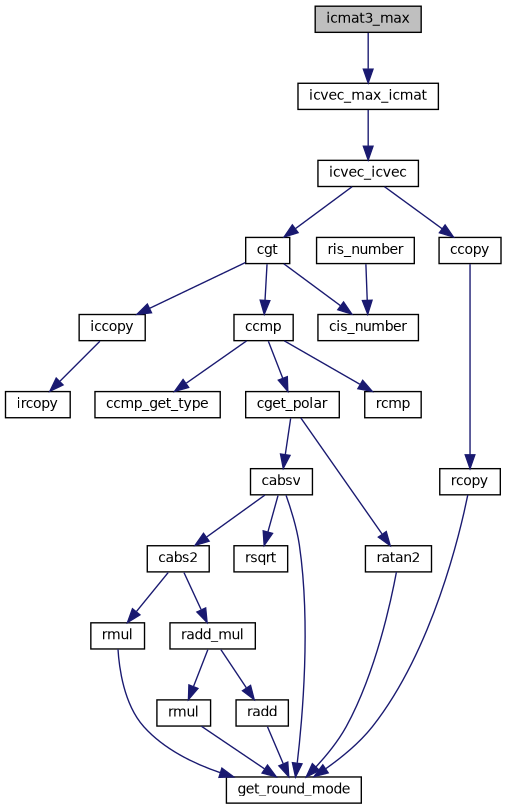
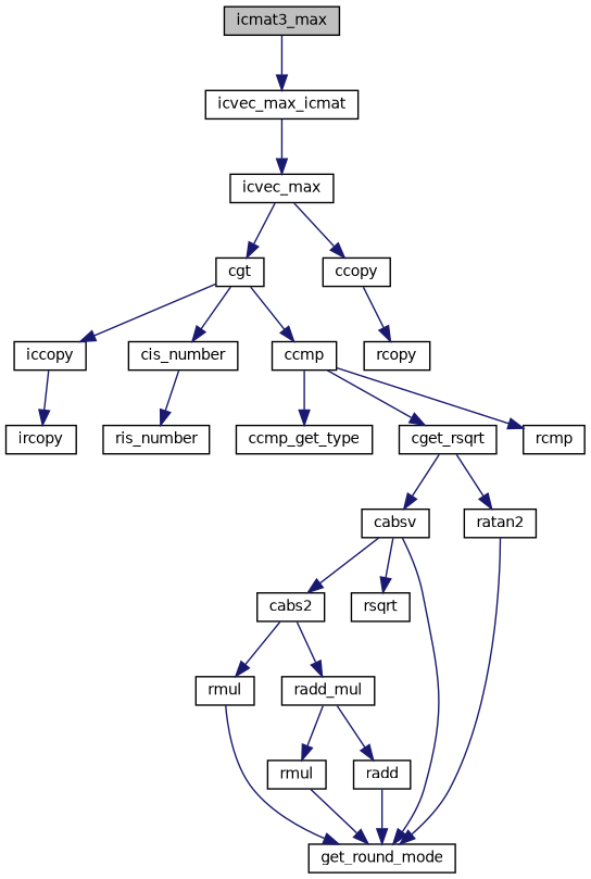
  digraph {
    rankdir=TB
    node [color=black fillcolor=white fontname=Helvetica fontsize=10 shape=record style=filled]
    edge [color=midnightblue fontname=Helvetica fontsize=10 labelfontname=Helvetica labelfontsize=10 style=solid]
    n1 [fillcolor=grey75 fontcolor=black height=0.2 label=icmat3_max width=0.4]
    n2 [height=0.2 label=icvec_max_icmat width=0.4]
-   n3 [height=0.2 label=icvec_icvec width=0.4]
+   n3 [height=0.2 label=icvec_max width=0.4]
    n4 [height=0.2 label=cgt width=0.4]
    n5 [height=0.2 label=ccopy width=0.4]
    n6 [height=0.2 label=iccopy width=0.4]
    n7 [height=0.2 label=ircopy width=0.4]
    n8 [height=0.2 label=cis_number width=0.4]
    n9 [height=0.2 label=ccmp width=0.4]
    n10 [height=0.2 label=rcopy width=0.4]
    n11 [height=0.2 label=ris_number width=0.4]
    n12 [height=0.2 label=ccmp_get_type width=0.4]
-   n13 [height=0.2 label=cget_polar width=0.4]
+   n13 [height=0.2 label=cget_rsqrt width=0.4]
    n14 [height=0.2 label=rcmp width=0.4]
    n15 [height=0.2 label=cabsv width=0.4]
    n16 [height=0.2 label=ratan2 width=0.4]
    n17 [height=0.2 label=cabs2 width=0.4]
    n18 [height=0.2 label=rsqrt width=0.4]
    n19 [height=0.2 label=get_round_mode width=0.4]
    n20 [height=0.2 label=rmul width=0.4]
    n21 [height=0.2 label=radd_mul width=0.4]
    n22 [height=0.2 label=rmul width=0.4]
    n23 [height=0.2 label=radd width=0.4]
    n1 -> n2
    n2 -> n3
    n3 -> n4
    n3 -> n5
    n4 -> n6
    n4 -> n8
    n4 -> n9
    n5 -> n10
    n6 -> n7
-   n11 -> n8
+   n8 -> n11
    n9 -> n12
    n9 -> n13
    n9 -> n14
-   n10 -> n19
    n13 -> n15
    n13 -> n16
    n15 -> n17
    n15 -> n18
    n15 -> n19
    n16 -> n19
    n17 -> n20
    n17 -> n21
    n20 -> n19
    n21 -> n22
    n21 -> n23
    n22 -> n19
    n23 -> n19
  }
